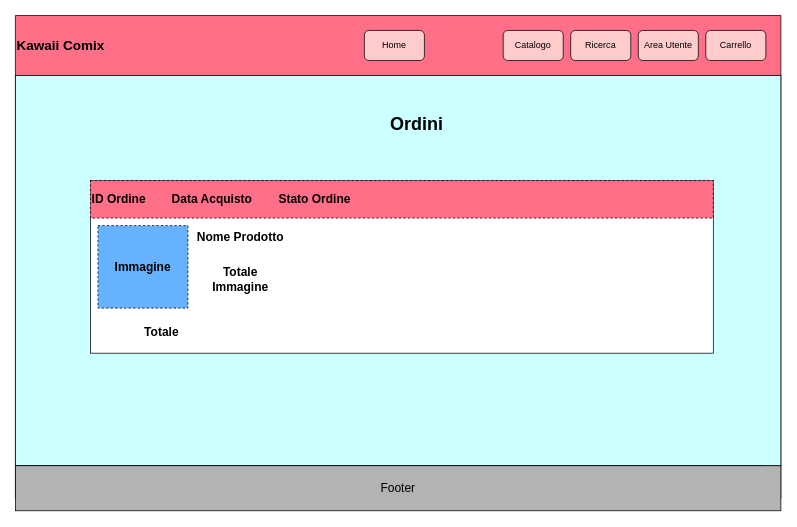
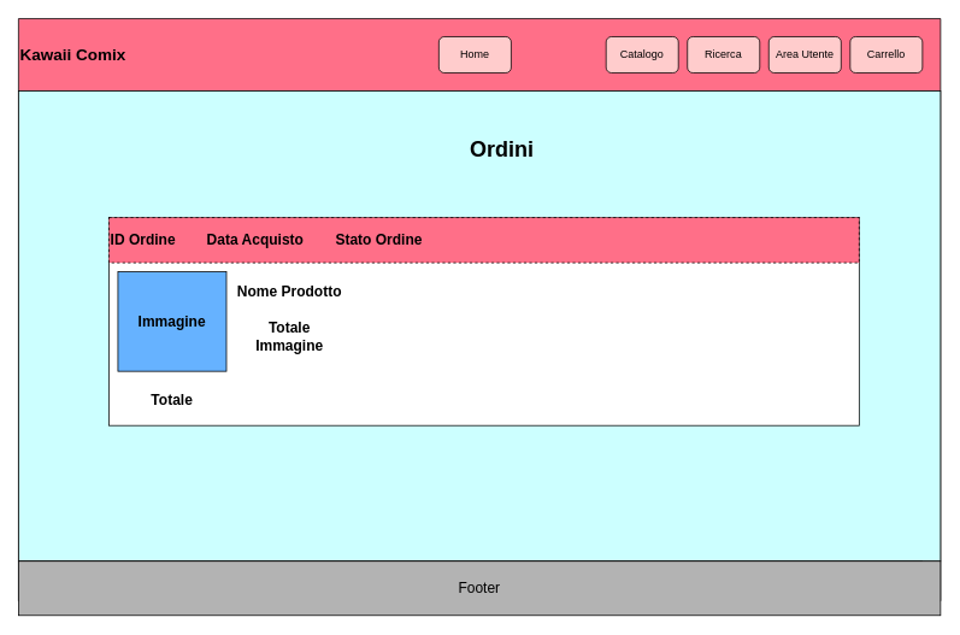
  <mxCell id="0" />
  <mxCell id="1" parent="0" />
  <mxCell id="2" value="&lt;font style=&quot;font-size: 18px;&quot;&gt;Kawaii Comix&lt;/font&gt;" style="swimlane;whiteSpace=wrap;html=1;startSize=80;fillColor=#FF6F88;align=left;strokeColor=#000000;" parent="1" vertex="1"><mxGeometry x="20" y="20" width="1020" height="644" as="geometry" /></mxCell>
  <mxCell id="3" value="" style="whiteSpace=wrap;html=1;fillColor=#CCFFFF;align=left;" parent="2" vertex="1"><mxGeometry y="80" width="1020" height="520" as="geometry" /></mxCell>
  <mxCell id="4" value="Home" style="rounded=1;whiteSpace=wrap;html=1;fillColor=#FFCCCC;" parent="2" vertex="1"><mxGeometry x="465" y="20" width="80" height="40" as="geometry" /></mxCell>
  <mxCell id="5" value="Catalogo" style="rounded=1;whiteSpace=wrap;html=1;fillColor=#FFCCCC;" parent="2" vertex="1"><mxGeometry x="650" y="20" width="80" height="40" as="geometry" /></mxCell>
  <mxCell id="6" value="Ricerca" style="rounded=1;whiteSpace=wrap;html=1;fillColor=#FFCCCC;" parent="2" vertex="1"><mxGeometry x="740" y="20" width="80" height="40" as="geometry" /></mxCell>
  <mxCell id="7" value="Area Utente" style="rounded=1;whiteSpace=wrap;html=1;fillColor=#FFCCCC;" parent="2" vertex="1"><mxGeometry x="830" y="20" width="80" height="40" as="geometry" /></mxCell>
  <mxCell id="8" value="Carrello" style="rounded=1;whiteSpace=wrap;html=1;fillColor=#FFCCCC;" parent="2" vertex="1"><mxGeometry x="920" y="20" width="80" height="40" as="geometry" /></mxCell>
  <mxCell id="9" value="" style="rounded=0;whiteSpace=wrap;html=1;fillColor=#FFFFFF;" parent="2" vertex="1"><mxGeometry x="100" y="220" width="830" height="230" as="geometry" /></mxCell>
  <mxCell id="10" value="&lt;font size=&quot;3&quot;&gt;&lt;b&gt;ID Ordine&amp;nbsp;&lt;span style=&quot;white-space: pre;&quot;&gt;&#09;&lt;/span&gt;Data Acquisto&lt;span style=&quot;white-space: pre;&quot;&gt;&#09;&lt;/span&gt;Stato Ordine&lt;/b&gt;&lt;/font&gt;" style="rounded=0;whiteSpace=wrap;html=1;strokeColor=#000000;fillColor=#FF6F88;align=left;dashed=1;" parent="2" vertex="1"><mxGeometry x="100" y="220" width="830" height="50" as="geometry" /></mxCell>
- <mxCell id="11" value="&lt;font size=&quot;3&quot;&gt;&lt;b&gt;Immagine&lt;/b&gt;&lt;/font&gt;" style="rounded=0;whiteSpace=wrap;html=1;fillColor=#66B2FF;dashed=1;" vertex="1" parent="2"><mxGeometry x="110" y="280" width="120" height="110" as="geometry" /></mxCell>
- <mxCell id="12" value="&lt;font size=&quot;3&quot;&gt;&lt;b&gt;Nome Prodotto&lt;/b&gt;&lt;/font&gt;" style="rounded=0;whiteSpace=wrap;html=1;fillColor=none;strokeColor=#FFFFFF;" vertex="1" parent="2"><mxGeometry x="240" y="282" width="120" height="25" as="geometry" /></mxCell>
- <mxCell id="13" value="&lt;font size=&quot;3&quot;&gt;&lt;b&gt;Totale&lt;/b&gt;&lt;/font&gt;" style="rounded=0;whiteSpace=wrap;html=1;fillColor=none;strokeColor=#FFFFFF;" vertex="1" parent="2"><mxGeometry x="135" y="400" width="120" height="42" as="geometry" /></mxCell>
+ <mxCell id="11" value="&lt;font size=&quot;3&quot;&gt;&lt;b&gt;Immagine&lt;/b&gt;&lt;/font&gt;" style="rounded=0;whiteSpace=wrap;html=1;fillColor=#66B2FF;" vertex="1" parent="2"><mxGeometry x="110" y="280" width="120" height="110" as="geometry" /></mxCell>
+ <mxCell id="12" value="&lt;font size=&quot;3&quot;&gt;&lt;b&gt;Nome Prodotto&lt;/b&gt;&lt;/font&gt;" style="rounded=0;whiteSpace=wrap;html=1;fillColor=none;strokeColor=#FFFFFF;" vertex="1" parent="2"><mxGeometry x="240" y="282" width="120" height="40" as="geometry" /></mxCell>
+ <mxCell id="13" value="&lt;font size=&quot;3&quot;&gt;&lt;b&gt;Totale&lt;/b&gt;&lt;/font&gt;" style="rounded=0;whiteSpace=wrap;html=1;fillColor=none;strokeColor=#FFFFFF;" vertex="1" parent="2"><mxGeometry x="110" y="400" width="120" height="42" as="geometry" /></mxCell>
  <mxCell id="14" style="edgeStyle=orthogonalEdgeStyle;rounded=0;orthogonalLoop=1;jettySize=auto;html=1;exitX=0.5;exitY=1;exitDx=0;exitDy=0;" edge="1" parent="2" source="12" target="12"><mxGeometry relative="1" as="geometry" /></mxCell>
  <mxCell id="15" value="&lt;font size=&quot;3&quot;&gt;&lt;b&gt;Totale Immagine&lt;/b&gt;&lt;/font&gt;" style="rounded=0;whiteSpace=wrap;html=1;fillColor=none;strokeColor=#FFFFFF;" vertex="1" parent="2"><mxGeometry x="240" y="330" width="120" height="42" as="geometry" /></mxCell>
  <mxCell id="16" value="&lt;h1&gt;Ordini&lt;/h1&gt;" style="rounded=0;whiteSpace=wrap;html=1;fillColor=none;strokeColor=none;" vertex="1" parent="2"><mxGeometry x="120" y="110" width="830" height="70" as="geometry" /></mxCell>
  <mxCell id="17" style="edgeStyle=orthogonalEdgeStyle;rounded=0;orthogonalLoop=1;jettySize=auto;html=1;exitX=0.5;exitY=1;exitDx=0;exitDy=0;" edge="1" parent="2" source="16" target="16"><mxGeometry relative="1" as="geometry" /></mxCell>
  <mxCell id="18" value="" style="endArrow=none;html=1;rounded=0;" parent="1" edge="1"><mxGeometry width="50" height="50" relative="1" as="geometry"><mxPoint x="20" y="620" as="sourcePoint" /><mxPoint x="1020" y="620" as="targetPoint" /></mxGeometry></mxCell>
  <mxCell id="19" value="&lt;font size=&quot;3&quot;&gt;Footer&lt;/font&gt;" style="whiteSpace=wrap;html=1;fillColor=#B3B3B3;" parent="1" vertex="1"><mxGeometry x="20" y="620" width="1020" height="60" as="geometry" /></mxCell>
